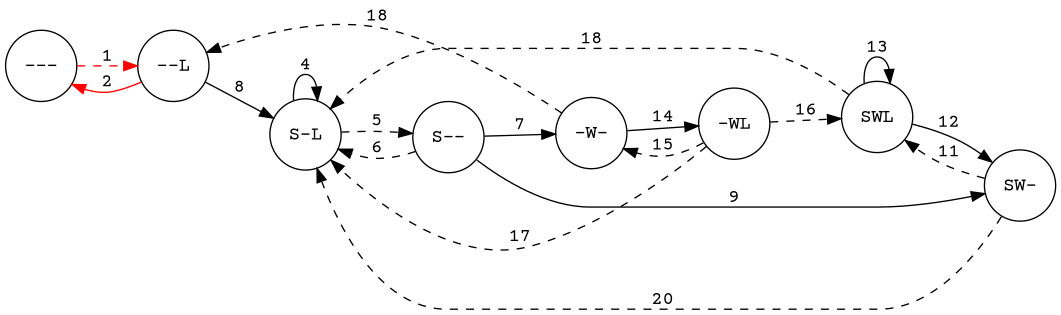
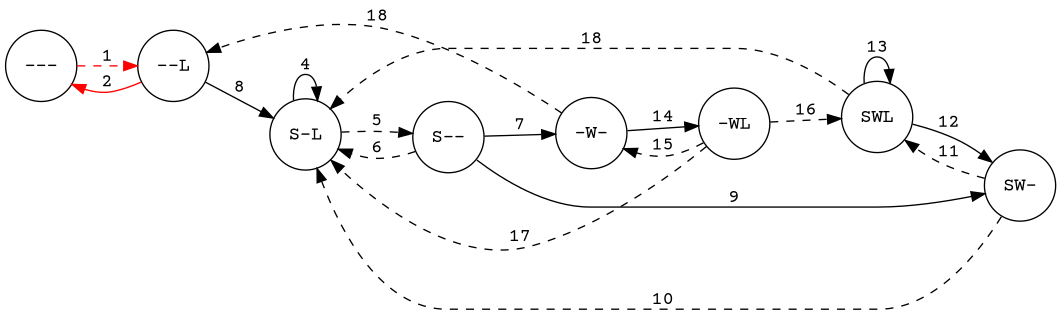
  graph {
    fontname="Courier Prime"
    rankdir=LR
    node [fontname="Courier Prime" shape=circle]
    edge [dir=forward fontname="Courier Prime" style=dashed]
    n1 [label="---"]
    n2 [label="--L"]
    n3 [label="S-L"]
    n4 [label="S--"]
    n5 [label="SW-"]
    n6 [label=SWL]
    n7 [label="-W-"]
    n8 [label="-WL"]
    n1 -- n2 [color=red label=1]
    n2 -- n1 [color=red label=2 style=solid]
    n2 -- n3 [label=8 style=solid]
    n3 -- n3 [label=4 style=solid]
    n3 -- n4 [label=5]
    n4 -- n3 [label=6]
    n4 -- n5 [label=9 style=solid]
    n4 -- n7 [label=7 style=solid]
-   n5 -- n3 [label=20]
+   n5 -- n3 [label=10]
    n5 -- n6 [label=11]
    n6 -- n3 [label=18]
    n6 -- n5 [label=12 style=solid]
    n6 -- n6 [label=13 style=solid]
    n7 -- n2 [label=18]
    n7 -- n8 [label=14 style=solid]
    n8 -- n3 [label=17]
    n8 -- n6 [label=16]
    n8 -- n7 [label=15]
  }
